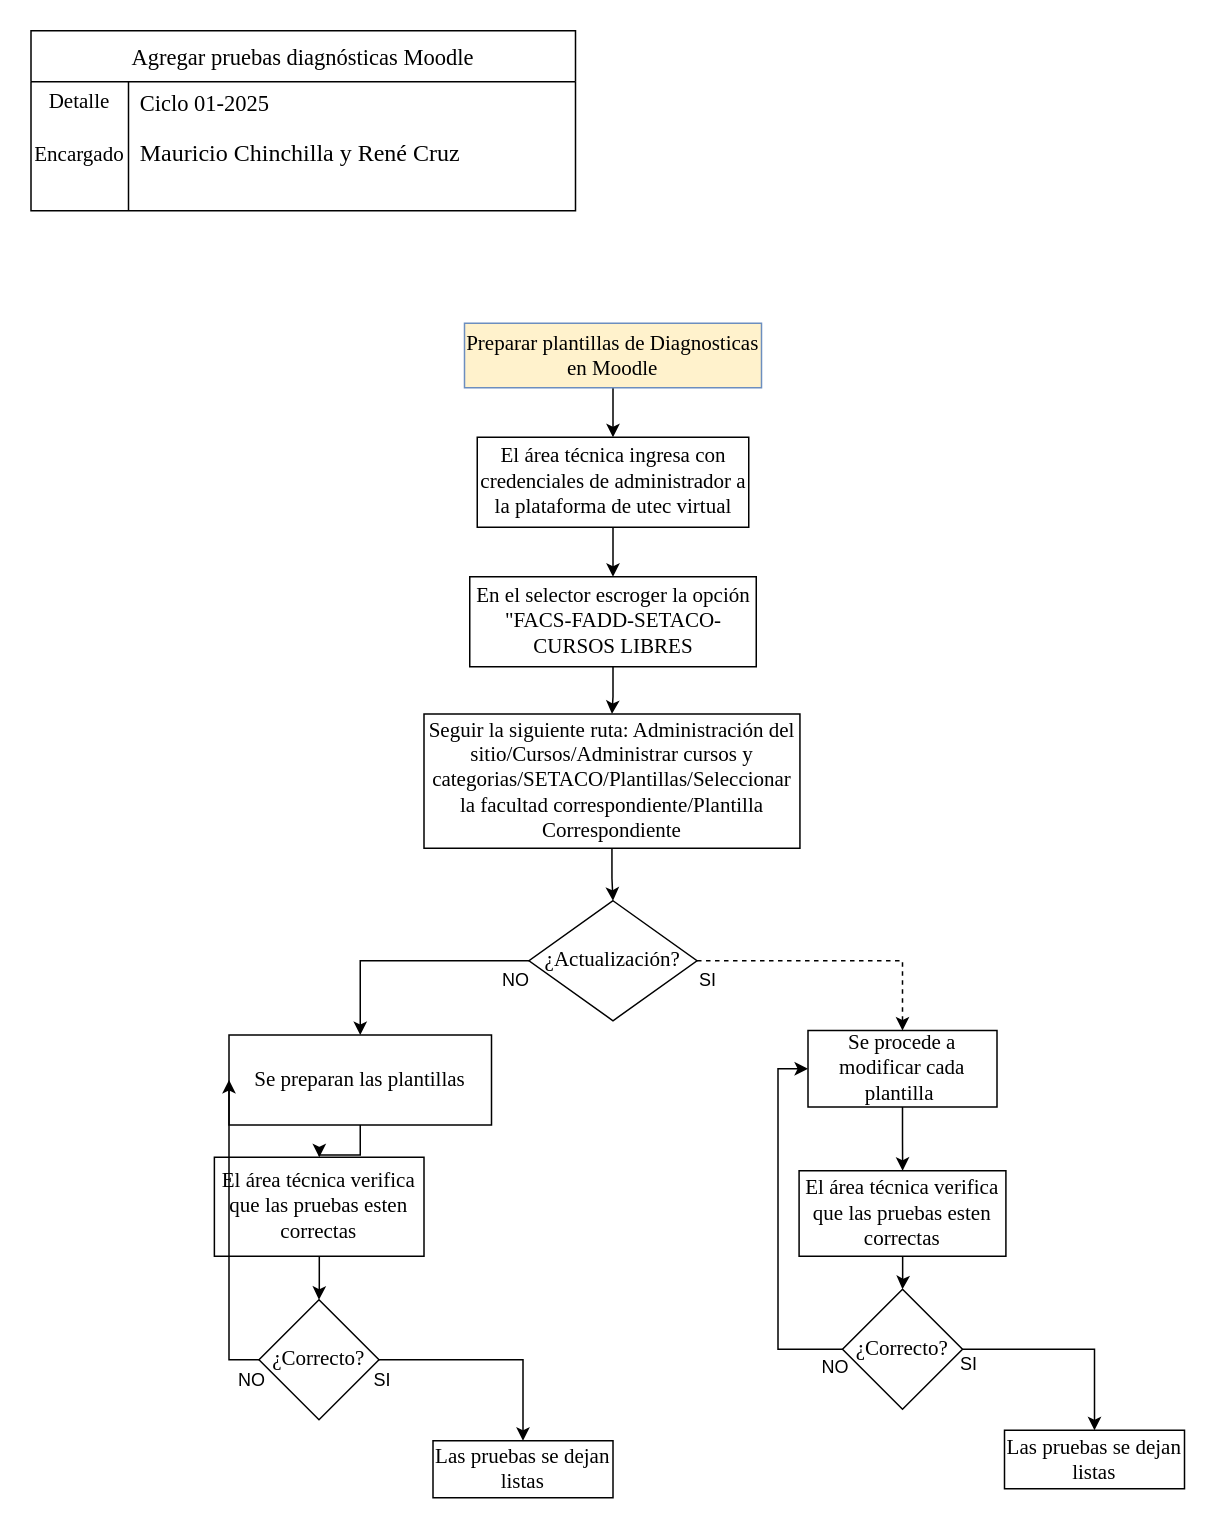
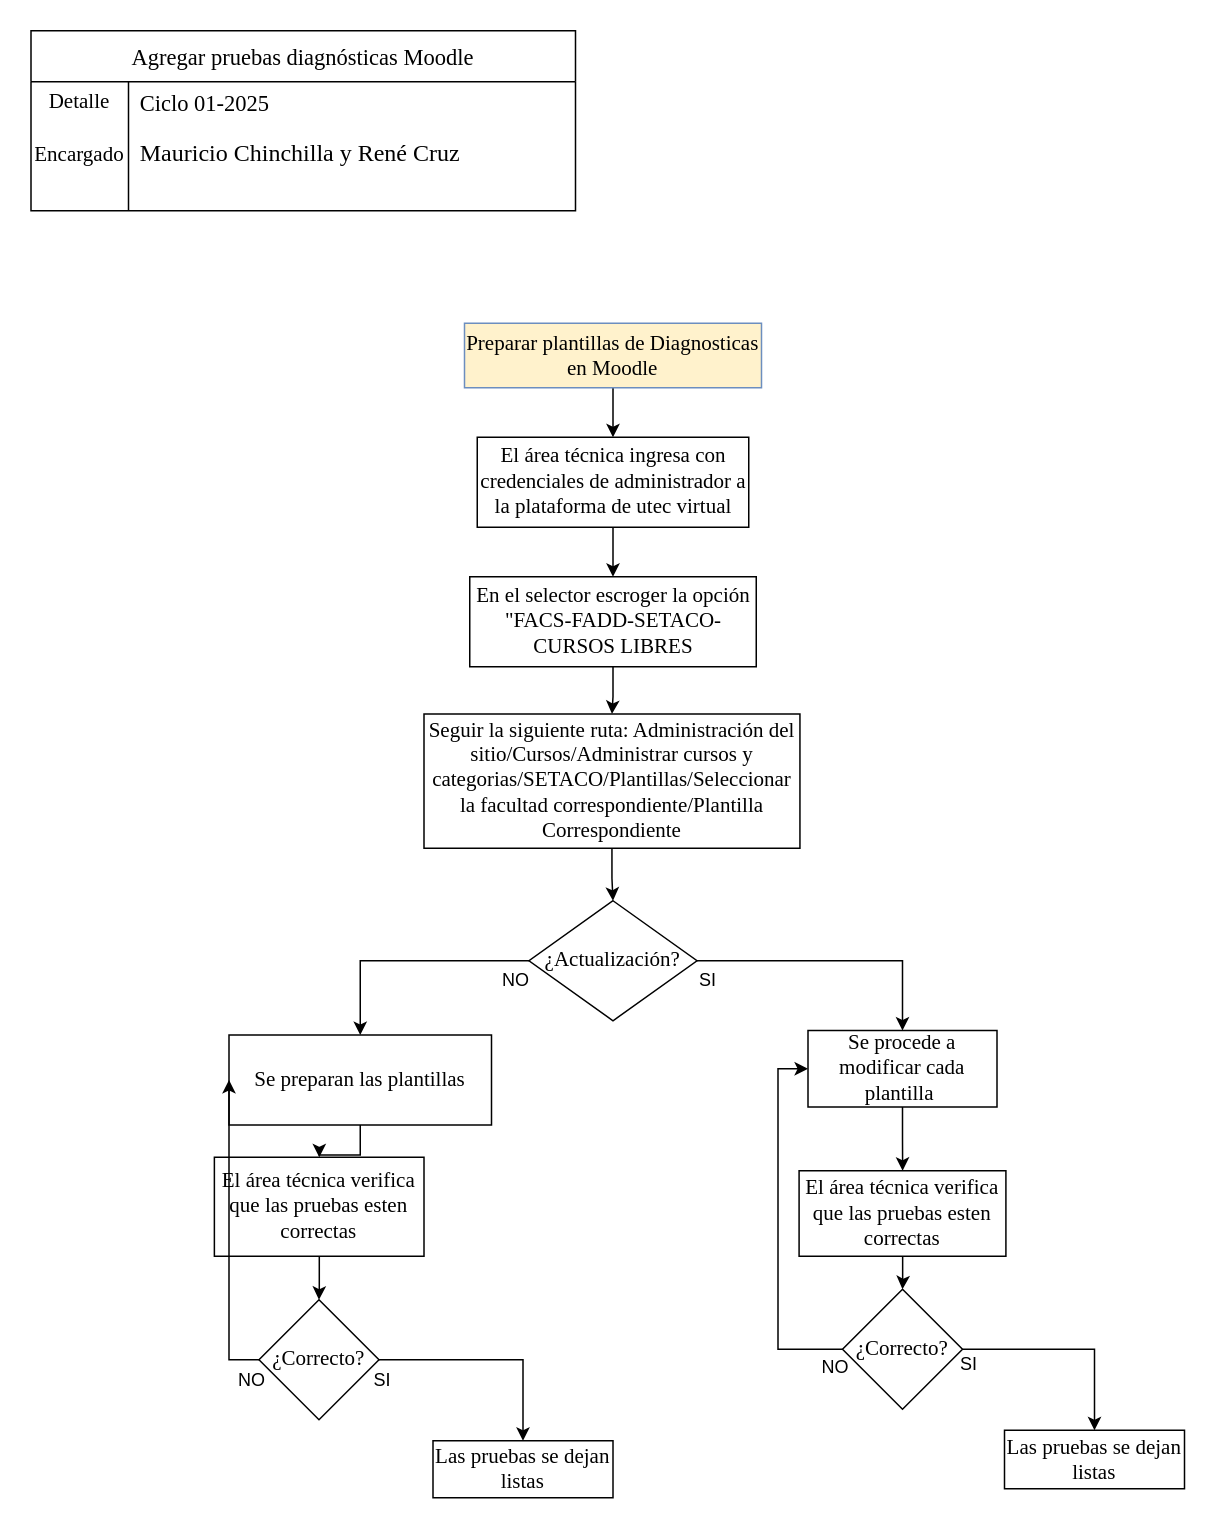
  <mxCell id="0" />
  <mxCell id="1" parent="0" />
  <mxCell id="2" value="Agregar pruebas diagnósticas Moodle" style="shape=table;startSize=34;container=1;collapsible=0;childLayout=tableLayout;fixedRows=1;rowLines=0;fontStyle=0;fontSize=15;fontFamily=Times New Roman;" vertex="1" parent="1"><mxGeometry x="20" y="20" width="363" height="120" as="geometry" /></mxCell>
  <mxCell id="3" value="" style="shape=tableRow;horizontal=0;startSize=0;swimlaneHead=0;swimlaneBody=0;top=0;left=0;bottom=0;right=0;collapsible=0;dropTarget=0;fillColor=none;points=[[0,0.5],[1,0.5]];portConstraint=eastwest;strokeColor=inherit;fontSize=16;fontFamily=Times New Roman;" vertex="1" parent="2"><mxGeometry y="34" width="363" height="27" as="geometry" /></mxCell>
  <mxCell id="4" value="&lt;font style=&quot;font-size: 14px;&quot;&gt;Detalle&lt;/font&gt;&lt;div&gt;&lt;br&gt;&lt;/div&gt;" style="shape=partialRectangle;html=1;whiteSpace=wrap;connectable=0;fillColor=none;top=0;left=0;bottom=0;right=0;overflow=hidden;pointerEvents=1;strokeColor=inherit;fontSize=16;fontFamily=Times New Roman;" vertex="1" parent="3"><mxGeometry width="65" height="27" as="geometry"><mxRectangle width="65" height="27" as="alternateBounds" /></mxGeometry></mxCell>
  <mxCell id="5" value="&lt;font style=&quot;font-size: 15px;&quot;&gt;Ciclo 01-2025&lt;/font&gt;" style="shape=partialRectangle;html=1;whiteSpace=wrap;connectable=0;fillColor=none;top=0;left=0;bottom=0;right=0;align=left;spacingLeft=6;overflow=hidden;strokeColor=inherit;fontSize=16;fontFamily=Times New Roman;" vertex="1" parent="3"><mxGeometry x="65" width="298" height="27" as="geometry"><mxRectangle width="298" height="27" as="alternateBounds" /></mxGeometry></mxCell>
  <mxCell id="6" value="" style="shape=tableRow;horizontal=0;startSize=0;swimlaneHead=0;swimlaneBody=0;top=0;left=0;bottom=0;right=0;collapsible=0;dropTarget=0;fillColor=none;points=[[0,0.5],[1,0.5]];portConstraint=eastwest;strokeColor=inherit;fontSize=16;fontFamily=Times New Roman;" vertex="1" parent="2"><mxGeometry y="61" width="363" height="39" as="geometry" /></mxCell>
  <mxCell id="7" value="&lt;font style=&quot;font-size: 14px;&quot;&gt;Encargado&lt;/font&gt;" style="shape=partialRectangle;html=1;whiteSpace=wrap;connectable=0;fillColor=none;top=0;left=0;bottom=0;right=0;overflow=hidden;strokeColor=inherit;fontSize=16;fontFamily=Times New Roman;" vertex="1" parent="6"><mxGeometry width="65" height="39" as="geometry"><mxRectangle width="65" height="39" as="alternateBounds" /></mxGeometry></mxCell>
  <mxCell id="8" value="Mauricio Chinchilla y René Cruz" style="shape=partialRectangle;html=1;whiteSpace=wrap;connectable=0;fillColor=none;top=0;left=0;bottom=0;right=0;align=left;spacingLeft=6;overflow=hidden;strokeColor=inherit;fontSize=16;fontFamily=Times New Roman;" vertex="1" parent="6"><mxGeometry x="65" width="298" height="39" as="geometry"><mxRectangle width="298" height="39" as="alternateBounds" /></mxGeometry></mxCell>
  <mxCell id="9" value="" style="shape=tableRow;horizontal=0;startSize=0;swimlaneHead=0;swimlaneBody=0;top=0;left=0;bottom=0;right=0;collapsible=0;dropTarget=0;fillColor=none;points=[[0,0.5],[1,0.5]];portConstraint=eastwest;strokeColor=inherit;fontSize=16;fontFamily=Times New Roman;" vertex="1" parent="2"><mxGeometry y="100" width="363" height="20" as="geometry" /></mxCell>
  <mxCell id="10" value="" style="shape=partialRectangle;html=1;whiteSpace=wrap;connectable=0;fillColor=none;top=0;left=0;bottom=0;right=0;overflow=hidden;strokeColor=inherit;fontSize=16;fontFamily=Times New Roman;" vertex="1" parent="9"><mxGeometry width="65" height="20" as="geometry"><mxRectangle width="65" height="20" as="alternateBounds" /></mxGeometry></mxCell>
  <mxCell id="11" value="" style="shape=partialRectangle;html=1;whiteSpace=wrap;connectable=0;fillColor=none;top=0;left=0;bottom=0;right=0;align=left;spacingLeft=6;overflow=hidden;strokeColor=inherit;fontSize=16;fontFamily=Times New Roman;" vertex="1" parent="9"><mxGeometry x="65" width="298" height="20" as="geometry"><mxRectangle width="298" height="20" as="alternateBounds" /></mxGeometry></mxCell>
  <mxCell id="12" value="" style="edgeStyle=orthogonalEdgeStyle;rounded=0;orthogonalLoop=1;jettySize=auto;html=1;" edge="1" parent="1" source="13" target="15"><mxGeometry relative="1" as="geometry" /></mxCell>
  <mxCell id="13" value="Preparar plantillas de Diagnosticas en Moodle" style="rounded=0;whiteSpace=wrap;html=1;fontFamily=Times New Roman;fontSize=14;fillColor=#fff2cc;strokeColor=#6c8ebf;" vertex="1" parent="1"><mxGeometry x="309" y="215" width="198" height="43" as="geometry" /></mxCell>
  <mxCell id="14" value="" style="edgeStyle=orthogonalEdgeStyle;rounded=0;orthogonalLoop=1;jettySize=auto;html=1;" edge="1" parent="1" source="15" target="17"><mxGeometry relative="1" as="geometry" /></mxCell>
  <mxCell id="15" value="El área técnica ingresa con credenciales de administrador a la plataforma de utec virtual" style="whiteSpace=wrap;html=1;fontSize=14;fontFamily=Times New Roman;rounded=0;" vertex="1" parent="1"><mxGeometry x="317.5" y="291" width="181" height="60" as="geometry" /></mxCell>
  <mxCell id="16" value="" style="edgeStyle=orthogonalEdgeStyle;rounded=0;orthogonalLoop=1;jettySize=auto;html=1;" edge="1" parent="1" source="17" target="19"><mxGeometry relative="1" as="geometry" /></mxCell>
  <mxCell id="17" value="En el selector escroger la opción &quot;FACS-FADD-SETACO-CURSOS LIBRES" style="whiteSpace=wrap;html=1;fontSize=14;fontFamily=Times New Roman;rounded=0;" vertex="1" parent="1"><mxGeometry x="312.5" y="384" width="191" height="60" as="geometry" /></mxCell>
  <mxCell id="18" value="" style="edgeStyle=orthogonalEdgeStyle;rounded=0;orthogonalLoop=1;jettySize=auto;html=1;" edge="1" parent="1" source="19" target="22"><mxGeometry relative="1" as="geometry" /></mxCell>
  <mxCell id="19" value="Seguir la siguiente ruta: Administración del sitio/Cursos/Administrar cursos y categorias/SETACO/Plantillas/Seleccionar la facultad correspondiente/Plantilla Correspondiente" style="whiteSpace=wrap;html=1;fontSize=14;fontFamily=Times New Roman;rounded=0;" vertex="1" parent="1"><mxGeometry x="282" y="475.5" width="250.63" height="89.5" as="geometry" /></mxCell>
  <mxCell id="20" value="" style="edgeStyle=orthogonalEdgeStyle;rounded=0;orthogonalLoop=1;jettySize=auto;html=1;" edge="1" parent="1" source="22" target="24"><mxGeometry relative="1" as="geometry" /></mxCell>
- <mxCell id="21" value="" style="edgeStyle=orthogonalEdgeStyle;rounded=0;orthogonalLoop=1;jettySize=auto;html=1;dashed=1;" edge="1" parent="1" source="22" target="26"><mxGeometry relative="1" as="geometry" /></mxCell>
+ <mxCell id="21" value="" style="edgeStyle=orthogonalEdgeStyle;rounded=0;orthogonalLoop=1;jettySize=auto;html=1;" edge="1" parent="1" source="22" target="26"><mxGeometry relative="1" as="geometry" /></mxCell>
  <mxCell id="22" value="¿Actualización?" style="rhombus;whiteSpace=wrap;html=1;fontSize=14;fontFamily=Times New Roman;rounded=0;" vertex="1" parent="1"><mxGeometry x="352" y="600" width="112.01" height="80" as="geometry" /></mxCell>
  <mxCell id="23" value="" style="edgeStyle=orthogonalEdgeStyle;rounded=0;orthogonalLoop=1;jettySize=auto;html=1;" edge="1" parent="1" source="24" target="32"><mxGeometry relative="1" as="geometry" /></mxCell>
  <mxCell id="24" value="Se preparan las plantillas" style="whiteSpace=wrap;html=1;fontSize=14;fontFamily=Times New Roman;rounded=0;" vertex="1" parent="1"><mxGeometry x="152" y="689.5" width="175" height="60" as="geometry" /></mxCell>
  <mxCell id="25" value="" style="edgeStyle=orthogonalEdgeStyle;rounded=0;orthogonalLoop=1;jettySize=auto;html=1;" edge="1" parent="1" source="26" target="30"><mxGeometry relative="1" as="geometry" /></mxCell>
  <mxCell id="26" value="Se procede a modificar cada plantilla&amp;nbsp;" style="whiteSpace=wrap;html=1;fontSize=14;fontFamily=Times New Roman;rounded=0;" vertex="1" parent="1"><mxGeometry x="538" y="686.5" width="126" height="51" as="geometry" /></mxCell>
  <mxCell id="27" value="NO" style="text;html=1;align=center;verticalAlign=middle;resizable=0;points=[];autosize=1;strokeColor=none;fillColor=none;" vertex="1" parent="1"><mxGeometry x="325" y="640" width="36" height="26" as="geometry" /></mxCell>
  <mxCell id="28" value="SI" style="text;html=1;align=center;verticalAlign=middle;resizable=0;points=[];autosize=1;strokeColor=none;fillColor=none;" vertex="1" parent="1"><mxGeometry x="456" y="640" width="29" height="26" as="geometry" /></mxCell>
  <mxCell id="29" value="" style="edgeStyle=orthogonalEdgeStyle;rounded=0;orthogonalLoop=1;jettySize=auto;html=1;" edge="1" parent="1" source="30" target="41"><mxGeometry relative="1" as="geometry" /></mxCell>
  <mxCell id="30" value="El área técnica verifica que las pruebas esten correctas" style="whiteSpace=wrap;html=1;fontSize=14;fontFamily=Times New Roman;rounded=0;" vertex="1" parent="1"><mxGeometry x="532.06" y="780" width="137.88" height="57" as="geometry" /></mxCell>
  <mxCell id="31" value="" style="edgeStyle=orthogonalEdgeStyle;rounded=0;orthogonalLoop=1;jettySize=auto;html=1;" edge="1" parent="1" source="32" target="35"><mxGeometry relative="1" as="geometry" /></mxCell>
  <mxCell id="32" value="El área técnica verifica que las pruebas esten correctas" style="whiteSpace=wrap;html=1;fontSize=14;fontFamily=Times New Roman;rounded=0;" vertex="1" parent="1"><mxGeometry x="142.25" y="771" width="139.75" height="66" as="geometry" /></mxCell>
  <mxCell id="33" value="" style="edgeStyle=orthogonalEdgeStyle;rounded=0;orthogonalLoop=1;jettySize=auto;html=1;" edge="1" parent="1" source="35" target="36"><mxGeometry relative="1" as="geometry" /></mxCell>
  <mxCell id="34" style="edgeStyle=orthogonalEdgeStyle;rounded=0;orthogonalLoop=1;jettySize=auto;html=1;exitX=0;exitY=0.5;exitDx=0;exitDy=0;entryX=0;entryY=0.5;entryDx=0;entryDy=0;" edge="1" parent="1" source="35" target="24"><mxGeometry relative="1" as="geometry" /></mxCell>
  <mxCell id="35" value="¿Correcto?" style="rhombus;whiteSpace=wrap;html=1;fontSize=14;fontFamily=Times New Roman;rounded=0;" vertex="1" parent="1"><mxGeometry x="172" y="866" width="80" height="80" as="geometry" /></mxCell>
  <mxCell id="36" value="Las pruebas se dejan listas" style="whiteSpace=wrap;html=1;fontSize=14;fontFamily=Times New Roman;rounded=0;" vertex="1" parent="1"><mxGeometry x="288" y="960" width="120" height="38" as="geometry" /></mxCell>
  <mxCell id="37" value="NO" style="text;html=1;align=center;verticalAlign=middle;resizable=0;points=[];autosize=1;strokeColor=none;fillColor=none;" vertex="1" parent="1"><mxGeometry x="149" y="907" width="36" height="26" as="geometry" /></mxCell>
  <mxCell id="38" value="SI" style="text;html=1;align=center;verticalAlign=middle;resizable=0;points=[];autosize=1;strokeColor=none;fillColor=none;" vertex="1" parent="1"><mxGeometry x="239" y="907" width="29" height="26" as="geometry" /></mxCell>
  <mxCell id="39" value="" style="edgeStyle=orthogonalEdgeStyle;rounded=0;orthogonalLoop=1;jettySize=auto;html=1;" edge="1" parent="1" source="41" target="42"><mxGeometry relative="1" as="geometry" /></mxCell>
  <mxCell id="40" style="edgeStyle=orthogonalEdgeStyle;rounded=0;orthogonalLoop=1;jettySize=auto;html=1;exitX=0;exitY=0.5;exitDx=0;exitDy=0;entryX=0;entryY=0.5;entryDx=0;entryDy=0;" edge="1" parent="1" source="41" target="26"><mxGeometry relative="1" as="geometry" /></mxCell>
  <mxCell id="41" value="¿Correcto?" style="rhombus;whiteSpace=wrap;html=1;fontSize=14;fontFamily=Times New Roman;rounded=0;" vertex="1" parent="1"><mxGeometry x="561.01" y="859" width="80" height="80" as="geometry" /></mxCell>
  <mxCell id="42" value="Las pruebas se dejan listas" style="whiteSpace=wrap;html=1;fontSize=14;fontFamily=Times New Roman;rounded=0;" vertex="1" parent="1"><mxGeometry x="669" y="953" width="120" height="39" as="geometry" /></mxCell>
  <mxCell id="43" value="NO" style="text;html=1;align=center;verticalAlign=middle;resizable=0;points=[];autosize=1;strokeColor=none;fillColor=none;" vertex="1" parent="1"><mxGeometry x="538" y="898" width="36" height="26" as="geometry" /></mxCell>
  <mxCell id="44" value="SI" style="text;html=1;align=center;verticalAlign=middle;resizable=0;points=[];autosize=1;strokeColor=none;fillColor=none;" vertex="1" parent="1"><mxGeometry x="630" y="896" width="29" height="26" as="geometry" /></mxCell>
